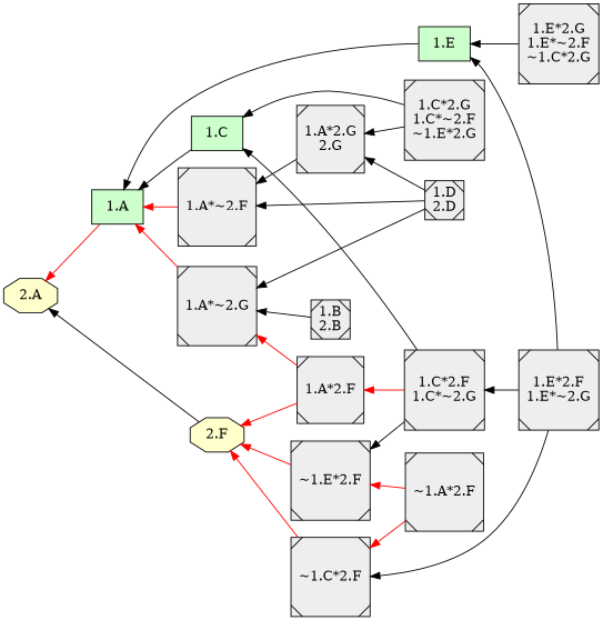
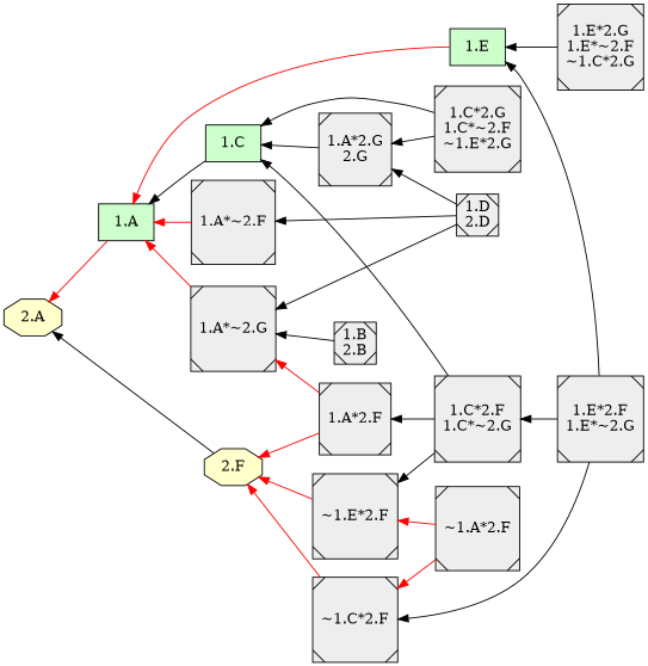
  digraph {
    rankdir=RL
    node [fillcolor="#EEEEEE" shape=Msquare style=filled]
    edge [color=black style=filled]
    "1.C" [fillcolor="#CCFFCC" shape=box]
    "1.A" [fillcolor="#CCFFCC" shape=box]
    "2.A" [fillcolor="#FFFFCC" shape=octagon]
    "1.E" [fillcolor="#CCFFCC" shape=box]
    "2.F" [fillcolor="#FFFFCC" shape=octagon]
    "1.A*2.G\n2.G"
    "1.A*~2.F"
    "1.B\n2.B"
    "1.A*~2.G"
    "1.D\n2.D"
    "1.E*2.G\n1.E*~2.F\n~1.C*2.G"
    "1.E*2.F\n1.E*~2.G"
    "~1.C*2.F"
    "1.C*2.F\n1.C*~2.G"
    "1.A*2.F"
    "1.C*2.G\n1.C*~2.F\n~1.E*2.G"
    "~1.E*2.F"
    "~1.A*2.F"
    subgraph cluster_1 {
      rankdir=LR
    }
    "1.C" -> "1.A"
    "1.A" -> "2.A" [color=red]
-   "1.E" -> "1.A"
+   "1.E" -> "1.A" [color=red]
    "2.F" -> "2.A"
-   "1.A*2.G\n2.G" -> "1.A*~2.F"
+   "1.A*2.G\n2.G" -> "1.C"
    "1.A*~2.F" -> "1.A" [color=red]
    "1.B\n2.B" -> "1.A*~2.G"
    "1.A*~2.G" -> "1.A" [color=red]
    "1.D\n2.D" -> "1.A*2.G\n2.G"
    "1.D\n2.D" -> "1.A*~2.F"
    "1.D\n2.D" -> "1.A*~2.G"
    "1.E*2.G\n1.E*~2.F\n~1.C*2.G" -> "1.E"
    "1.E*2.F\n1.E*~2.G" -> "1.E"
    "1.E*2.F\n1.E*~2.G" -> "~1.C*2.F"
    "1.E*2.F\n1.E*~2.G" -> "1.C*2.F\n1.C*~2.G"
    "~1.C*2.F" -> "2.F" [color=red]
    "1.C*2.F\n1.C*~2.G" -> "1.C"
-   "1.C*2.F\n1.C*~2.G" -> "1.A*2.F" [color=red]
+   "1.C*2.F\n1.C*~2.G" -> "1.A*2.F"
    "1.C*2.F\n1.C*~2.G" -> "~1.E*2.F"
    "1.A*2.F" -> "2.F" [color=red]
    "1.A*2.F" -> "1.A*~2.G" [color=red]
    "1.C*2.G\n1.C*~2.F\n~1.E*2.G" -> "1.C"
    "1.C*2.G\n1.C*~2.F\n~1.E*2.G" -> "1.A*2.G\n2.G"
    "~1.E*2.F" -> "2.F" [color=red]
    "~1.A*2.F" -> "~1.C*2.F" [color=red]
    "~1.A*2.F" -> "~1.E*2.F" [color=red]
  }
